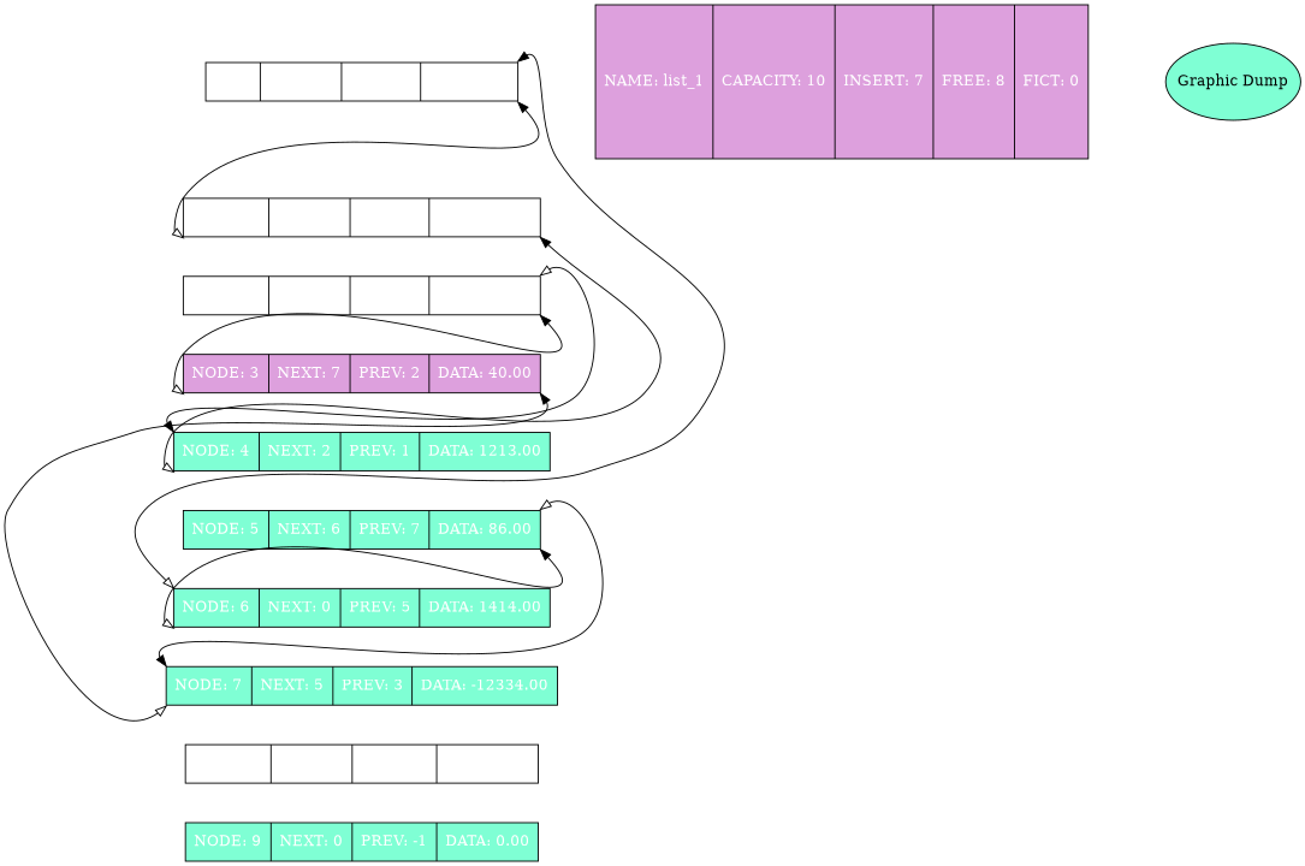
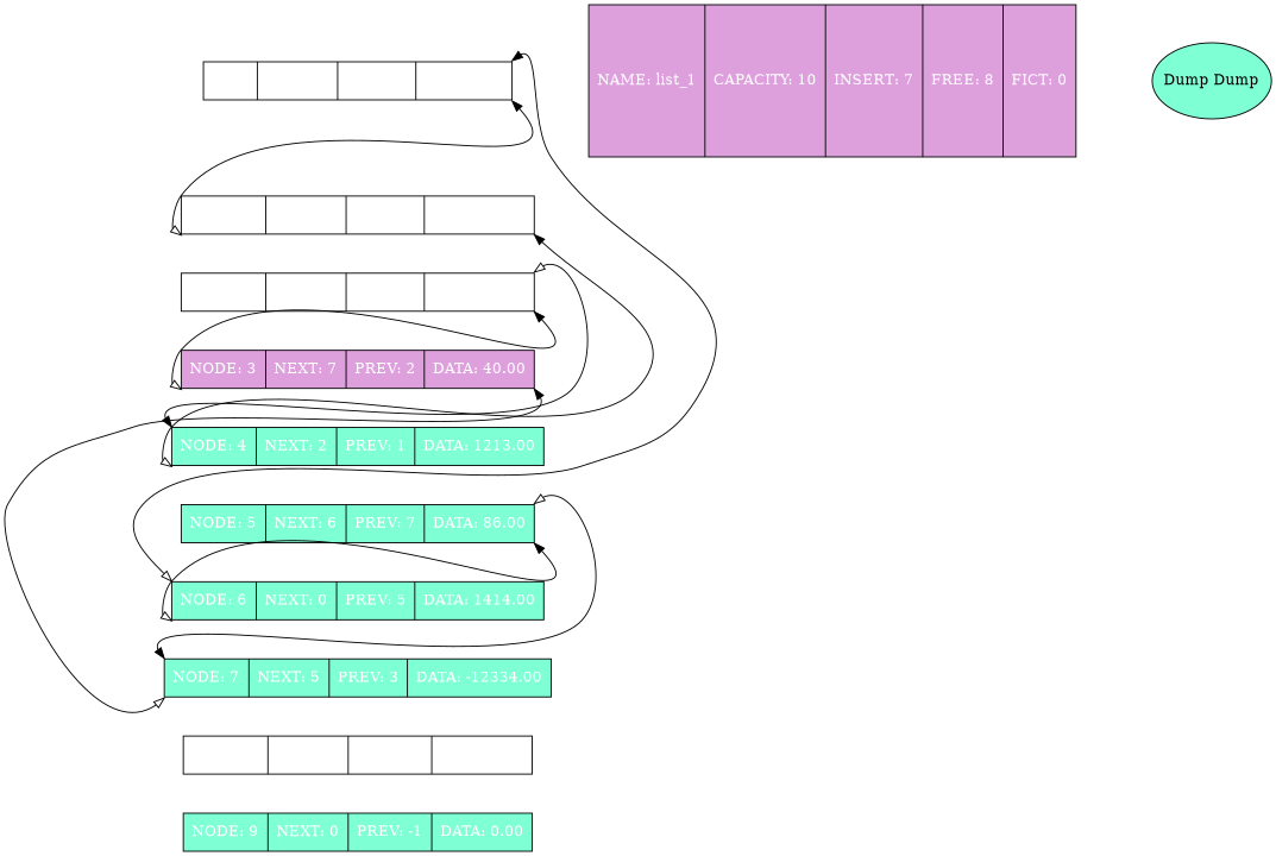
  digraph {
    nodesep=1
    rankdir=TB
    node [fillcolor=aquamarine fontcolor=white shape=record style=filled]
    edge [arrowhead=none dir=forward maxlen=2 penwidth=1 style=invisible weight=5]
    n1 [fillcolor=white label="<name> FICT | <next> NEXT: 1 | <prev> PREV: 6 | <data> DATA: null"]
    n2 [fillcolor=white label="<name> NODE: 1 | <next> NEXT: 4 | <prev> PREV: 0 | <data> DATA: 20.00"]
    n3 [label="<name> NODE: 6 | <next> NEXT: 0 | <prev> PREV: 5 | <data> DATA: 1414.00"]
    n4 [fillcolor=white label="<name> NODE: 2 | <next> NEXT: 3 | <prev> PREV: 4 | <data> DATA: 30.00"]
    n5 [label="<name> NODE: 4 | <next> NEXT: 2 | <prev> PREV: 1 | <data> DATA: 1213.00"]
    n6 [fillcolor=plum label="<name> NODE: 3 | <next> NEXT: 7 | <prev> PREV: 2 | <data> DATA: 40.00"]
    n7 [label="<name> NODE: 7 | <next> NEXT: 5 | <prev> PREV: 3 | <data> DATA: -12334.00"]
    n8 [label="<name> NODE: 5 | <next> NEXT: 6 | <prev> PREV: 7 | <data> DATA: 86.00"]
    n9 [fillcolor=white label="<name> NODE: 8 | <next> NEXT: 9 | <prev> PREV: -1 | <data> DATA: 0.00"]
    n10 [label="<name> NODE: 9 | <next> NEXT: 0 | <prev> PREV: -1 | <data> DATA: 0.00"]
    n11 [fillcolor=plum height=2 label="{NAME:  list_1} | {CAPACITY:  10} | {INSERT:  7} | {FREE:  8} | {FICT:  0}" width=2]
-   n12 [fontcolor=black height=1 label="Graphic Dump" shape=ellipse]
+   n12 [fontcolor=black height=1 label="Dump Dump" shape=ellipse]
    subgraph sub_1 {
      n1
      n2
      n3
      n4
      n5
      n6
      n7
      n8
      n9
      n10
    }
    subgraph sub_2 {
      n11
    }
    subgraph sub_3 {
      n12
    }
    n1 -> n2
    n1 -> n2 [arrowhead=empty dir=both headport=sw tailport=se weight=0 style=""]
    n1 -> n3 [arrowhead=empty dir=both headport=nw tailport=ne weight=0 style=""]
    n2 -> n4
    n2 -> n5 [arrowhead=empty dir=both headport=sw tailport=se weight=0 style=""]
    n3 -> n7
    n4 -> n6
    n4 -> n6 [arrowhead=empty dir=both headport=sw tailport=se weight=0 style=""]
    n5 -> n4 [arrowhead=empty dir=both headport=ne tailport=nw weight=0 style=""]
    n5 -> n8
    n6 -> n5
    n6 -> n7 [arrowhead=empty dir=both headport=sw tailport=se weight=0 style=""]
    n7 -> n8 [arrowhead=empty dir=both headport=ne tailport=nw weight=0 style=""]
    n7 -> n9
    n8 -> n3
    n8 -> n3 [arrowhead=empty dir=both headport=sw tailport=se weight=0 style=""]
    n9 -> n10
  }
